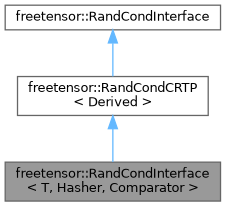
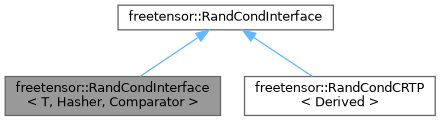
  digraph {
    node [color=gray40 fillcolor=white fontname=Helvetica fontsize=10 shape=box style=filled]
    edge [color=steelblue1 dir=back fontname=Helvetica fontsize=10 labelfontname=Helvetica labelfontsize=10 style=solid]
    n1 [fillcolor=grey60 fontcolor=black height=0.2 label="freetensor::RandCondInterface\l\< T, Hasher, Comparator \>" width=0.4]
    n2 [height=0.2 label="freetensor::RandCondCRTP\l\< Derived \>" width=0.4]
    n3 [height=0.2 label="freetensor::RandCondInterface" width=0.4]
-   n2 -> n1
+   n3 -> n1
    n3 -> n2
  }
